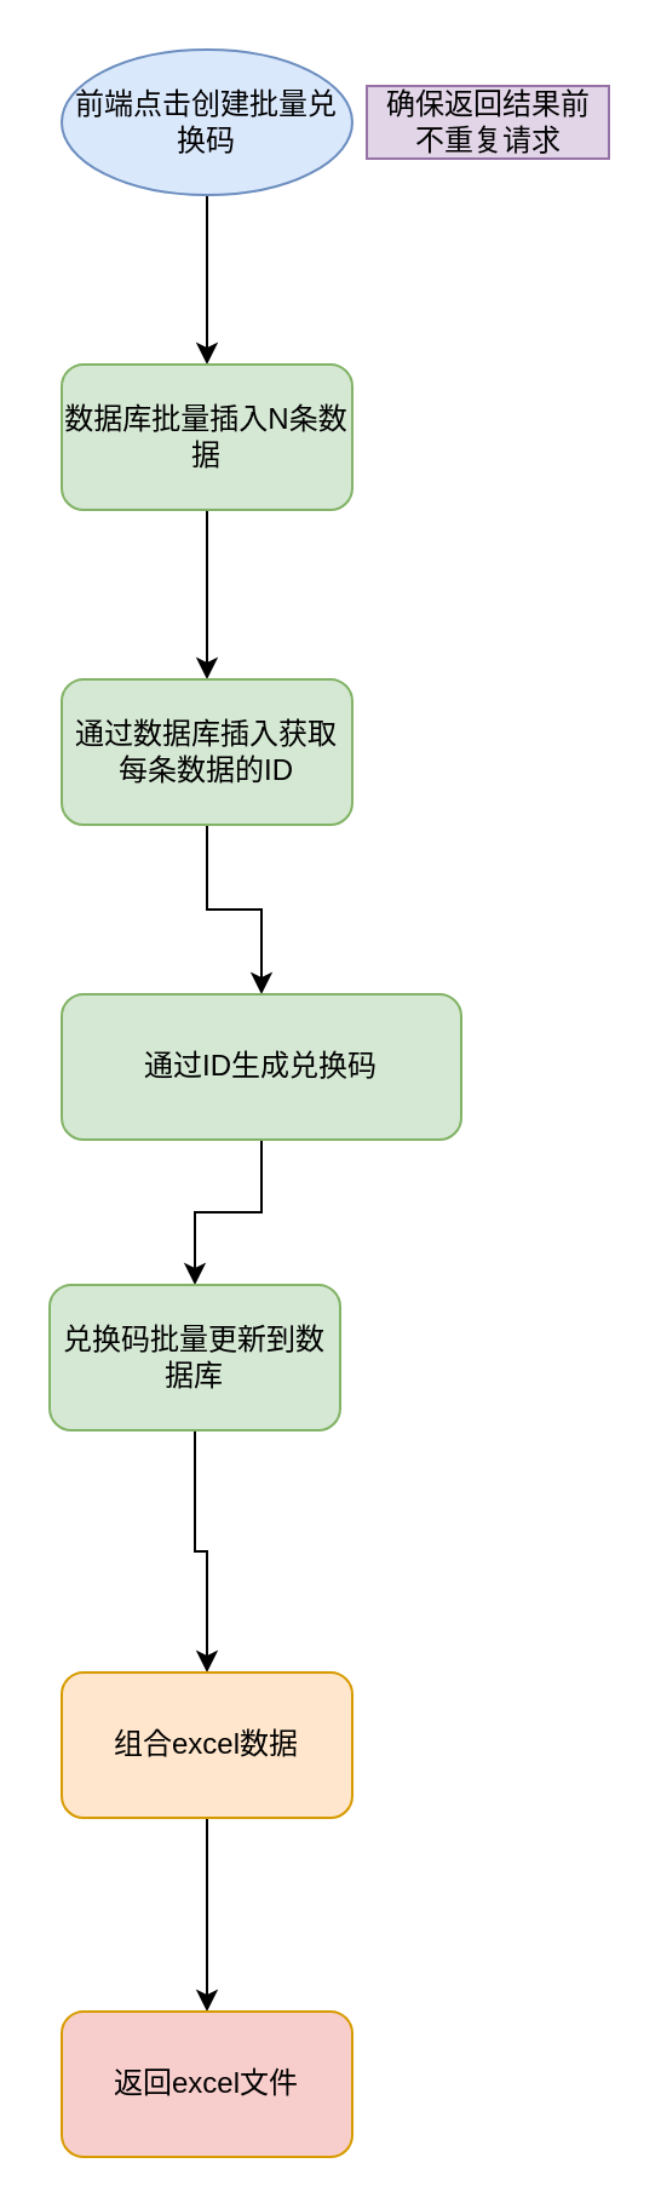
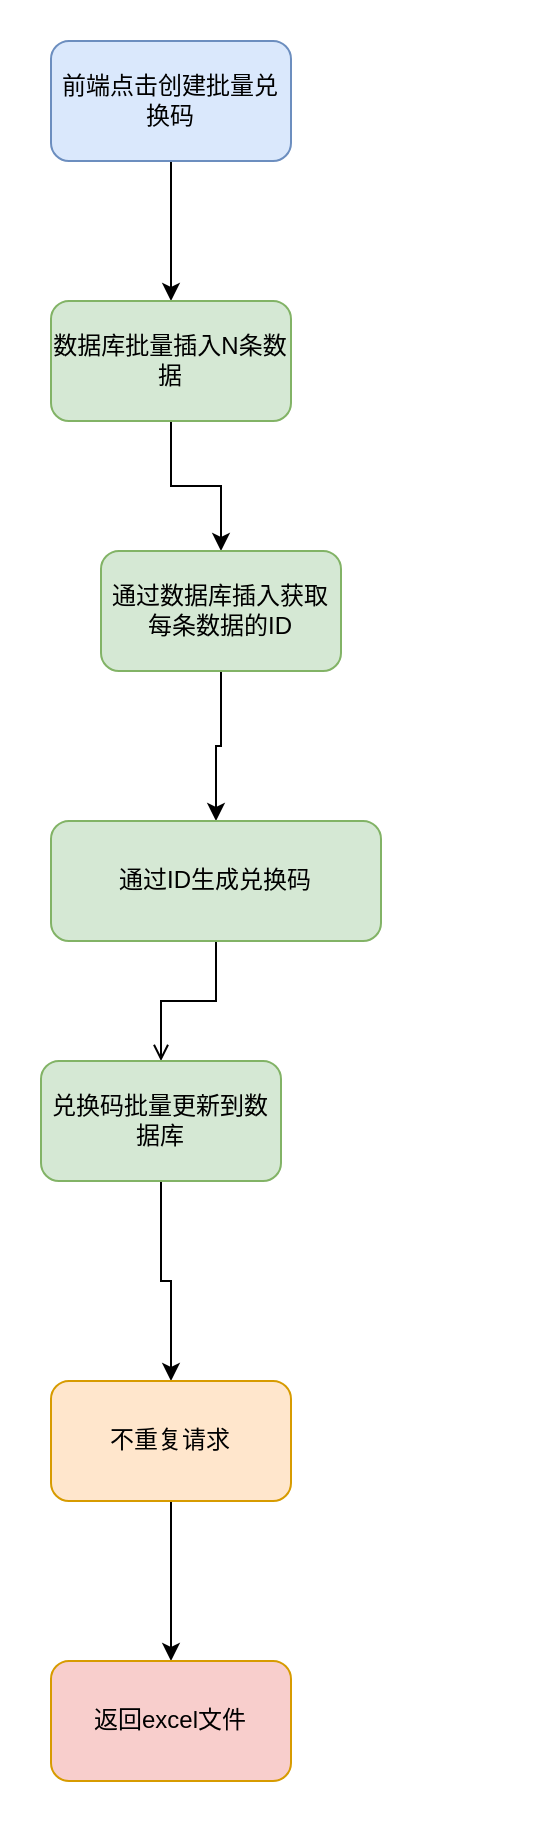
  <mxCell id="0" />
  <mxCell id="1" parent="0" />
  <mxCell id="2" style="edgeStyle=orthogonalEdgeStyle;rounded=0;orthogonalLoop=1;jettySize=auto;html=1;entryX=0.5;entryY=0;entryDx=0;entryDy=0;" edge="1" parent="1" source="3" target="5"><mxGeometry relative="1" as="geometry" /></mxCell>
- <mxCell id="3" value="前端点击创建批量兑换码" style="ellipse;whiteSpace=wrap;html=1;fillColor=#dae8fc;strokeColor=#6c8ebf;" vertex="1" parent="1"><mxGeometry x="25" y="20" width="120" height="60" as="geometry" /></mxCell>
+ <mxCell id="3" value="前端点击创建批量兑换码" style="rounded=1;whiteSpace=wrap;html=1;fillColor=#dae8fc;strokeColor=#6c8ebf;" vertex="1" parent="1"><mxGeometry x="25" y="20" width="120" height="60" as="geometry" /></mxCell>
  <mxCell id="4" style="edgeStyle=orthogonalEdgeStyle;rounded=0;orthogonalLoop=1;jettySize=auto;html=1;entryX=0.5;entryY=0;entryDx=0;entryDy=0;" edge="1" parent="1" source="5" target="8"><mxGeometry relative="1" as="geometry" /></mxCell>
  <mxCell id="5" value="数据库批量插入N条数据" style="rounded=1;whiteSpace=wrap;html=1;fillColor=#d5e8d4;strokeColor=#82b366;" vertex="1" parent="1"><mxGeometry x="25" y="150" width="120" height="60" as="geometry" /></mxCell>
- <mxCell id="6" value="确保返回结果前&lt;br&gt;不重复请求" style="text;html=1;align=center;verticalAlign=middle;resizable=0;points=[];autosize=1;strokeColor=#9673a6;fillColor=#e1d5e7;" vertex="1" parent="1"><mxGeometry x="151" y="35" width="100" height="30" as="geometry" /></mxCell>
  <mxCell id="7" style="edgeStyle=orthogonalEdgeStyle;rounded=0;orthogonalLoop=1;jettySize=auto;html=1;entryX=0.5;entryY=0;entryDx=0;entryDy=0;" edge="1" parent="1" source="8" target="10"><mxGeometry relative="1" as="geometry" /></mxCell>
- <mxCell id="8" value="通过数据库插入获取每条数据的ID" style="rounded=1;whiteSpace=wrap;html=1;fillColor=#d5e8d4;strokeColor=#82b366;" vertex="1" parent="1"><mxGeometry x="25" y="280" width="120" height="60" as="geometry" /></mxCell>
- <mxCell id="9" style="edgeStyle=orthogonalEdgeStyle;rounded=0;orthogonalLoop=1;jettySize=auto;html=1;entryX=0.5;entryY=0;entryDx=0;entryDy=0;" edge="1" parent="1" source="10" target="12"><mxGeometry relative="1" as="geometry" /></mxCell>
+ <mxCell id="8" value="通过数据库插入获取每条数据的ID" style="rounded=1;whiteSpace=wrap;html=1;fillColor=#d5e8d4;strokeColor=#82b366;" vertex="1" parent="1"><mxGeometry x="50" y="275" width="120" height="60" as="geometry" /></mxCell>
+ <mxCell id="9" style="edgeStyle=orthogonalEdgeStyle;rounded=0;orthogonalLoop=1;jettySize=auto;html=1;entryX=0.5;entryY=0;entryDx=0;entryDy=0;endArrow=open;" edge="1" parent="1" source="10" target="12"><mxGeometry relative="1" as="geometry" /></mxCell>
  <mxCell id="10" value="通过ID生成兑换码" style="rounded=1;whiteSpace=wrap;html=1;fillColor=#d5e8d4;strokeColor=#82b366;" vertex="1" parent="1"><mxGeometry x="25" y="410" width="165" height="60" as="geometry" /></mxCell>
  <mxCell id="11" style="edgeStyle=orthogonalEdgeStyle;rounded=0;orthogonalLoop=1;jettySize=auto;html=1;entryX=0.5;entryY=0;entryDx=0;entryDy=0;" edge="1" parent="1" source="12" target="14"><mxGeometry relative="1" as="geometry" /></mxCell>
  <mxCell id="12" value="兑换码批量更新到数据库" style="rounded=1;whiteSpace=wrap;html=1;fillColor=#d5e8d4;strokeColor=#82b366;" vertex="1" parent="1"><mxGeometry x="20" y="530" width="120" height="60" as="geometry" /></mxCell>
  <mxCell id="13" style="edgeStyle=orthogonalEdgeStyle;rounded=0;orthogonalLoop=1;jettySize=auto;html=1;entryX=0.5;entryY=0;entryDx=0;entryDy=0;" edge="1" parent="1" source="14" target="15"><mxGeometry relative="1" as="geometry" /></mxCell>
- <mxCell id="14" value="组合excel数据" style="rounded=1;whiteSpace=wrap;html=1;fillColor=#ffe6cc;strokeColor=#d79b00;" vertex="1" parent="1"><mxGeometry x="25" y="690" width="120" height="60" as="geometry" /></mxCell>
+ <mxCell id="14" value="不重复请求" style="rounded=1;whiteSpace=wrap;html=1;fillColor=#ffe6cc;strokeColor=#d79b00;" vertex="1" parent="1"><mxGeometry x="25" y="690" width="120" height="60" as="geometry" /></mxCell>
  <mxCell id="15" value="返回excel文件" style="rounded=1;whiteSpace=wrap;html=1;fillColor=#f8cecc;strokeColor=#d79b00;" vertex="1" parent="1"><mxGeometry x="25" y="830" width="120" height="60" as="geometry" /></mxCell>
